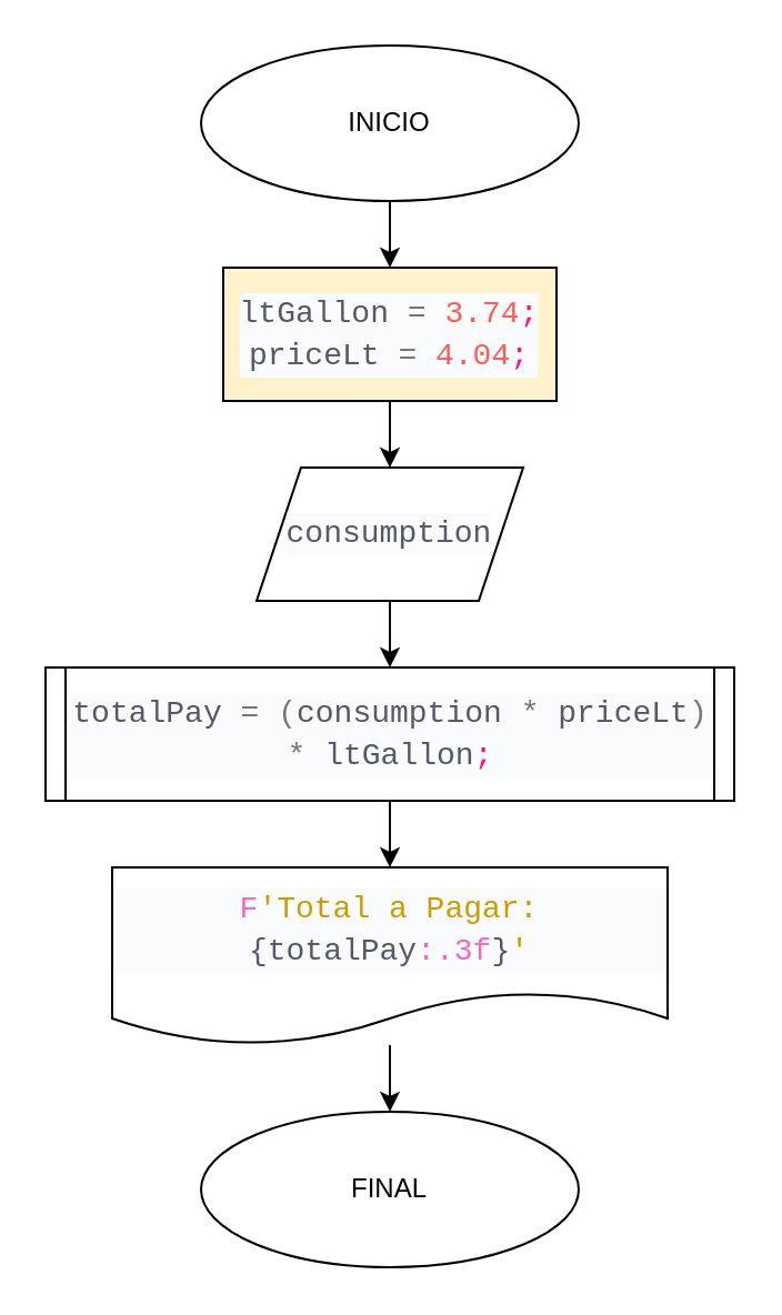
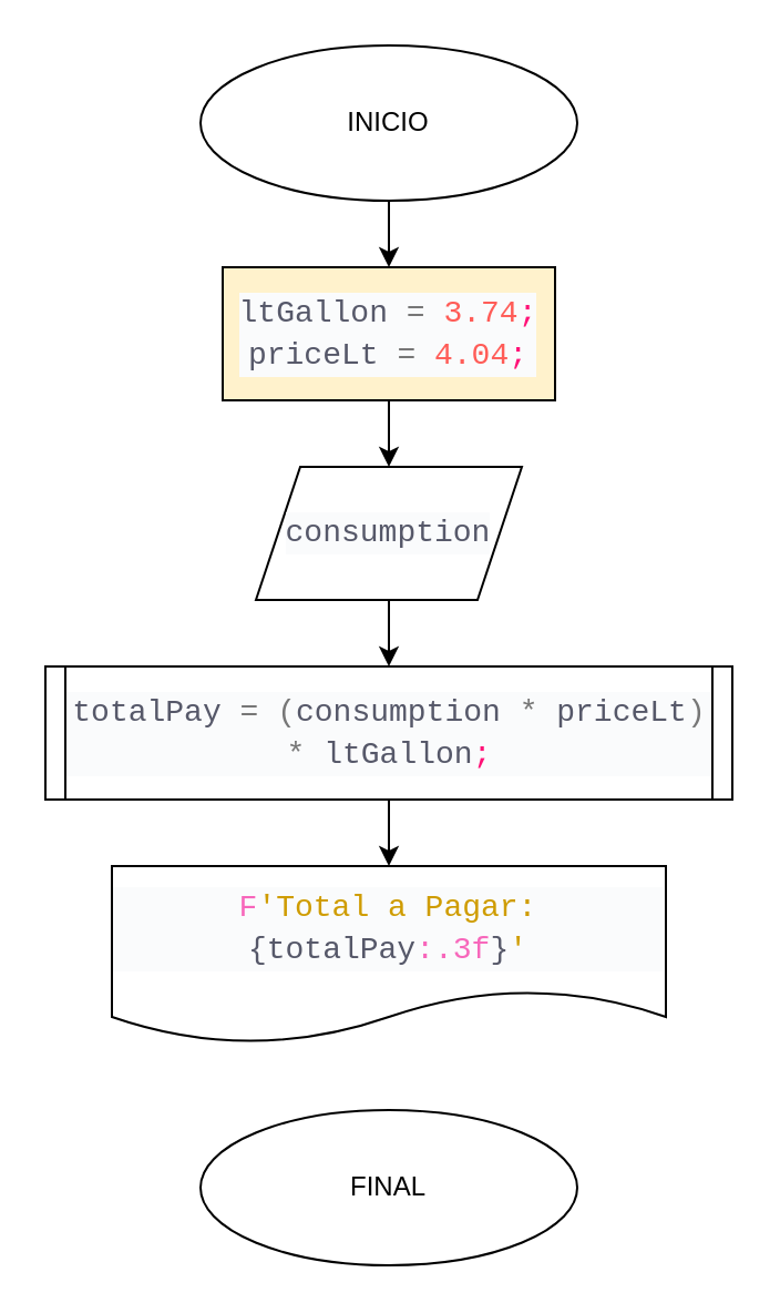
  <mxCell id="0" />
  <mxCell id="1" parent="0" />
  <mxCell id="2" style="edgeStyle=none;html=1;entryX=0.5;entryY=0;entryDx=0;entryDy=0;" edge="1" parent="1" source="3" target="12"><mxGeometry relative="1" as="geometry" /></mxCell>
  <mxCell id="3" value="INICIO" style="ellipse;whiteSpace=wrap;html=1;" parent="1" vertex="1"><mxGeometry x="90" y="20" width="170" height="70" as="geometry" /></mxCell>
  <mxCell id="4" style="edgeStyle=none;html=1;entryX=0.5;entryY=0;entryDx=0;entryDy=0;" edge="1" parent="1" source="5" target="7"><mxGeometry relative="1" as="geometry" /></mxCell>
  <mxCell id="5" value="&#10;&#10;&lt;div style=&quot;color: rgb(86, 88, 105); background-color: rgb(250, 251, 252); font-family: &amp;quot;victor mono&amp;quot;, &amp;quot;courier new&amp;quot;, monospace, consolas, &amp;quot;courier new&amp;quot;, monospace; font-weight: normal; font-size: 14px; line-height: 19px;&quot;&gt;&lt;div&gt;&lt;span style=&quot;color: #565869&quot;&gt;consumption&lt;/span&gt;&lt;/div&gt;&lt;/div&gt;&#10;&#10;" style="shape=parallelogram;perimeter=parallelogramPerimeter;whiteSpace=wrap;html=1;fixedSize=1;" parent="1" vertex="1"><mxGeometry x="115" y="210" width="120" height="60" as="geometry" /></mxCell>
  <mxCell id="6" style="edgeStyle=none;html=1;entryX=0.5;entryY=0;entryDx=0;entryDy=0;" edge="1" parent="1" source="7" target="9"><mxGeometry relative="1" as="geometry" /></mxCell>
  <mxCell id="7" value="&#10;&#10;&lt;div style=&quot;color: rgb(86, 88, 105); background-color: rgb(250, 251, 252); font-family: &amp;quot;victor mono&amp;quot;, &amp;quot;courier new&amp;quot;, monospace, consolas, &amp;quot;courier new&amp;quot;, monospace; font-weight: normal; font-size: 14px; line-height: 19px;&quot;&gt;&lt;div&gt;&lt;span style=&quot;color: #565869&quot;&gt;totalPay&lt;/span&gt;&lt;span style=&quot;color: #565869&quot;&gt; &lt;/span&gt;&lt;span style=&quot;color: #777777&quot;&gt;=&lt;/span&gt;&lt;span style=&quot;color: #565869&quot;&gt; &lt;/span&gt;&lt;span style=&quot;color: #777777&quot;&gt;(&lt;/span&gt;&lt;span style=&quot;color: #565869&quot;&gt;consumption&lt;/span&gt;&lt;span style=&quot;color: #565869&quot;&gt; &lt;/span&gt;&lt;span style=&quot;color: #777777&quot;&gt;*&lt;/span&gt;&lt;span style=&quot;color: #565869&quot;&gt; &lt;/span&gt;&lt;span style=&quot;color: #565869&quot;&gt;priceLt&lt;/span&gt;&lt;span style=&quot;color: #777777&quot;&gt;)&lt;/span&gt;&lt;span style=&quot;color: #565869&quot;&gt; &lt;/span&gt;&lt;span style=&quot;color: #777777&quot;&gt;*&lt;/span&gt;&lt;span style=&quot;color: #565869&quot;&gt; &lt;/span&gt;&lt;span style=&quot;color: #565869&quot;&gt;ltGallon&lt;/span&gt;&lt;span style=&quot;color: #ff1277&quot;&gt;;&lt;/span&gt;&lt;/div&gt;&lt;/div&gt;&#10;&#10;" style="shape=process;whiteSpace=wrap;html=1;backgroundOutline=1;size=0.028;" parent="1" vertex="1"><mxGeometry x="20" y="300" width="310" height="60" as="geometry" /></mxCell>
- <mxCell id="8" value="" style="edgeStyle=none;html=1;" edge="1" parent="1" source="9" target="10"><mxGeometry relative="1" as="geometry" /></mxCell>
  <mxCell id="9" value="&#10;&#10;&lt;div style=&quot;color: rgb(86, 88, 105); background-color: rgb(250, 251, 252); font-family: &amp;quot;victor mono&amp;quot;, &amp;quot;courier new&amp;quot;, monospace, consolas, &amp;quot;courier new&amp;quot;, monospace; font-weight: normal; font-size: 14px; line-height: 19px;&quot;&gt;&lt;div&gt;&lt;span style=&quot;color: #f767bb&quot;&gt;F&lt;/span&gt;&lt;span style=&quot;color: #cf9c00&quot;&gt;'Total a Pagar: &lt;/span&gt;&lt;span style=&quot;color: #565869&quot;&gt;{&lt;/span&gt;&lt;span style=&quot;color: #565869&quot;&gt;totalPay&lt;/span&gt;&lt;span style=&quot;color: #f767bb&quot;&gt;:.3f&lt;/span&gt;&lt;span style=&quot;color: #565869&quot;&gt;}&lt;/span&gt;&lt;span style=&quot;color: #cf9c00&quot;&gt;'&lt;/span&gt;&lt;/div&gt;&lt;/div&gt;&#10;&#10;" style="shape=document;whiteSpace=wrap;html=1;boundedLbl=1;" parent="1" vertex="1"><mxGeometry x="50" y="390" width="250" height="80" as="geometry" /></mxCell>
  <mxCell id="10" value="FINAL" style="ellipse;whiteSpace=wrap;html=1;" parent="1" vertex="1"><mxGeometry x="90" y="500" width="170" height="70" as="geometry" /></mxCell>
  <mxCell id="11" style="edgeStyle=none;html=1;entryX=0.5;entryY=0;entryDx=0;entryDy=0;" edge="1" parent="1" source="12" target="5"><mxGeometry relative="1" as="geometry" /></mxCell>
  <mxCell id="12" value="&lt;div style=&quot;color: rgb(86 , 88 , 105) ; background-color: rgb(250 , 251 , 252) ; font-family: &amp;#34;victor mono&amp;#34; , &amp;#34;courier new&amp;#34; , monospace , &amp;#34;consolas&amp;#34; , &amp;#34;courier new&amp;#34; , monospace ; font-size: 14px ; line-height: 19px&quot;&gt;&lt;div&gt;ltGallon &lt;span style=&quot;color: #777777&quot;&gt;=&lt;/span&gt; &lt;span style=&quot;color: #ff5c57&quot;&gt;3.74&lt;/span&gt;&lt;span style=&quot;color: #ff1277&quot;&gt;;&lt;/span&gt;&lt;/div&gt;&lt;div&gt;priceLt &lt;span style=&quot;color: #777777&quot;&gt;=&lt;/span&gt; &lt;span style=&quot;color: #ff5c57&quot;&gt;4.04&lt;/span&gt;&lt;span style=&quot;color: #ff1277&quot;&gt;;&lt;/span&gt;&lt;/div&gt;&lt;/div&gt;" style="rounded=0;whiteSpace=wrap;html=1;fillColor=#fff2cc;" parent="1" vertex="1"><mxGeometry x="100" y="120" width="150" height="60" as="geometry" /></mxCell>
